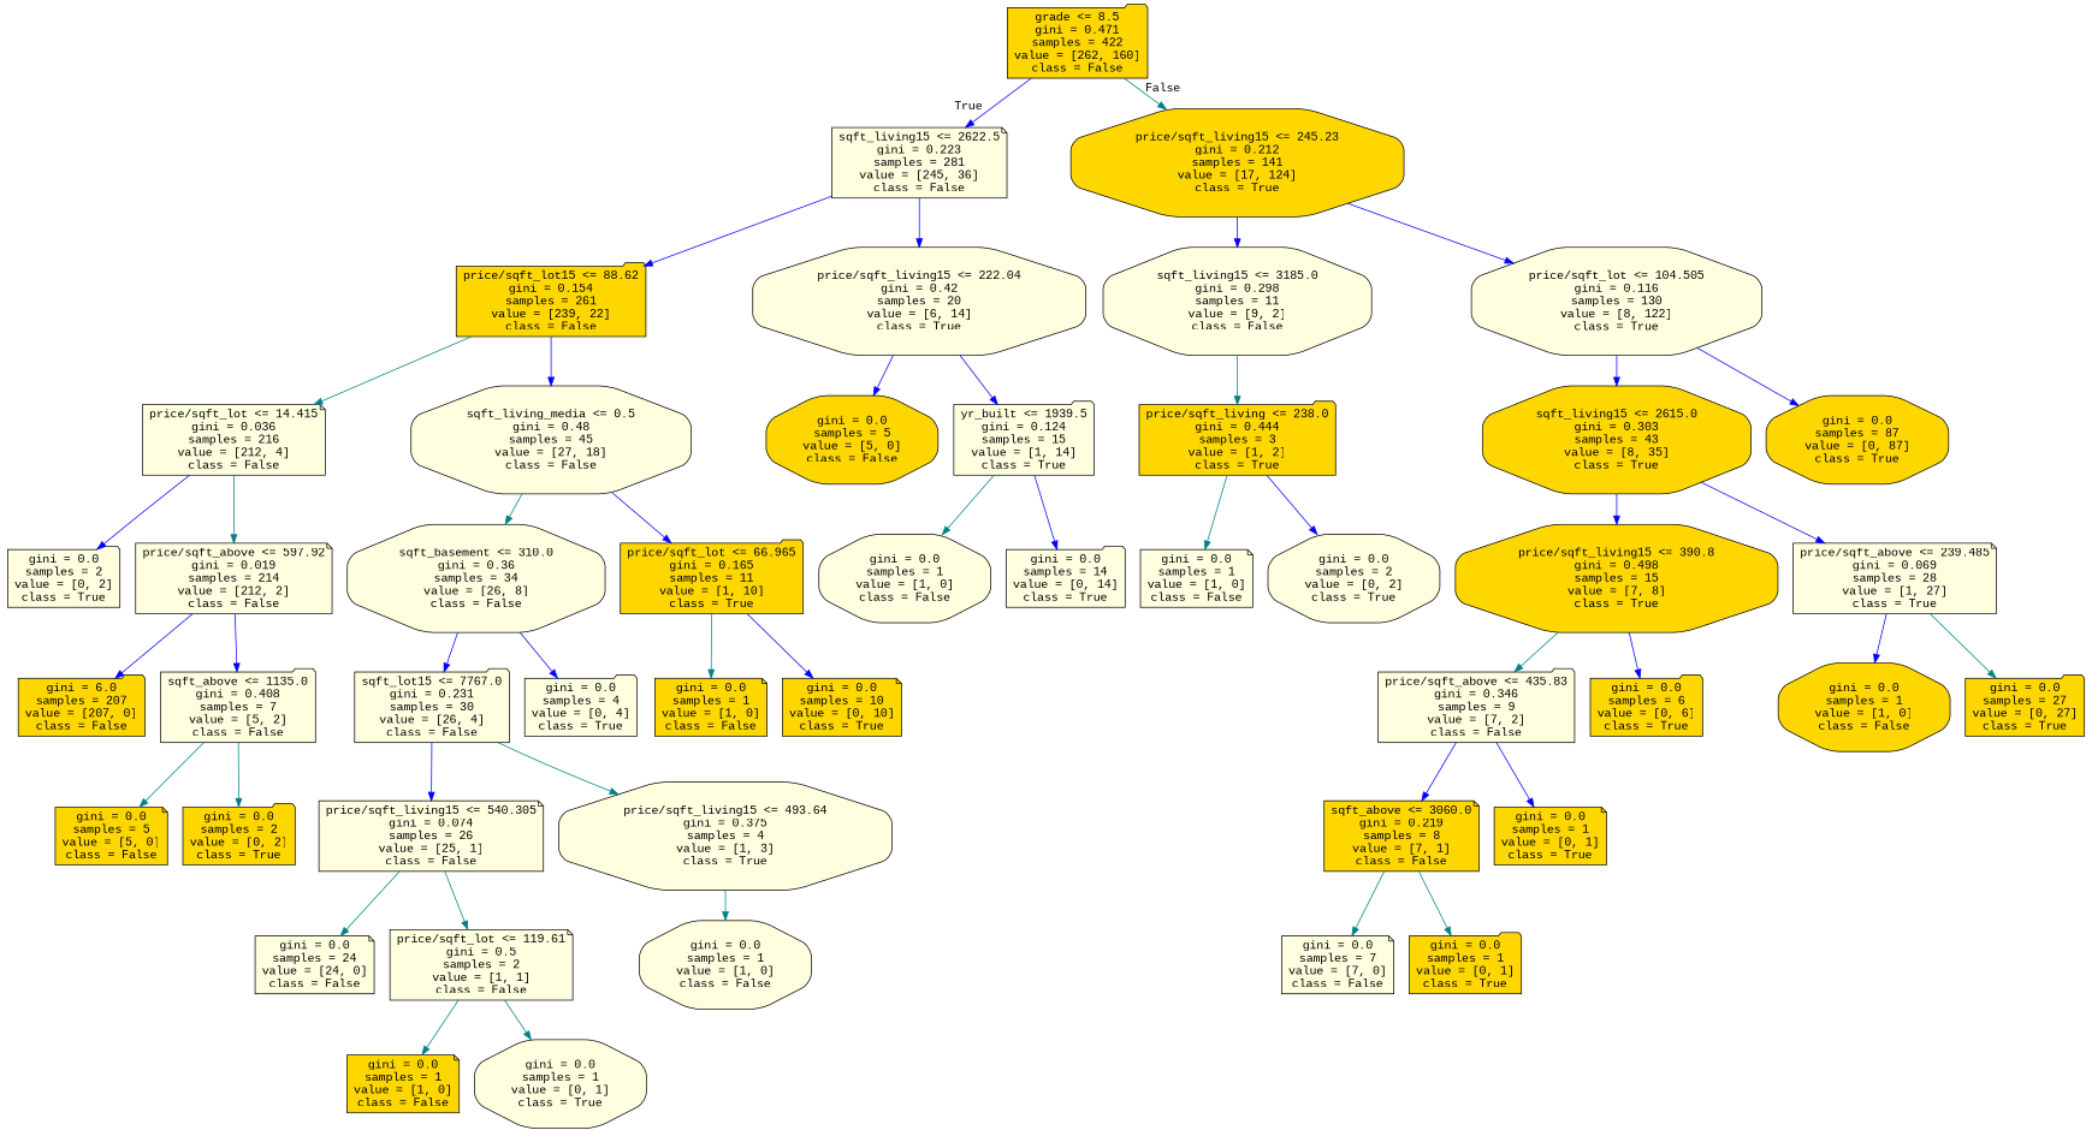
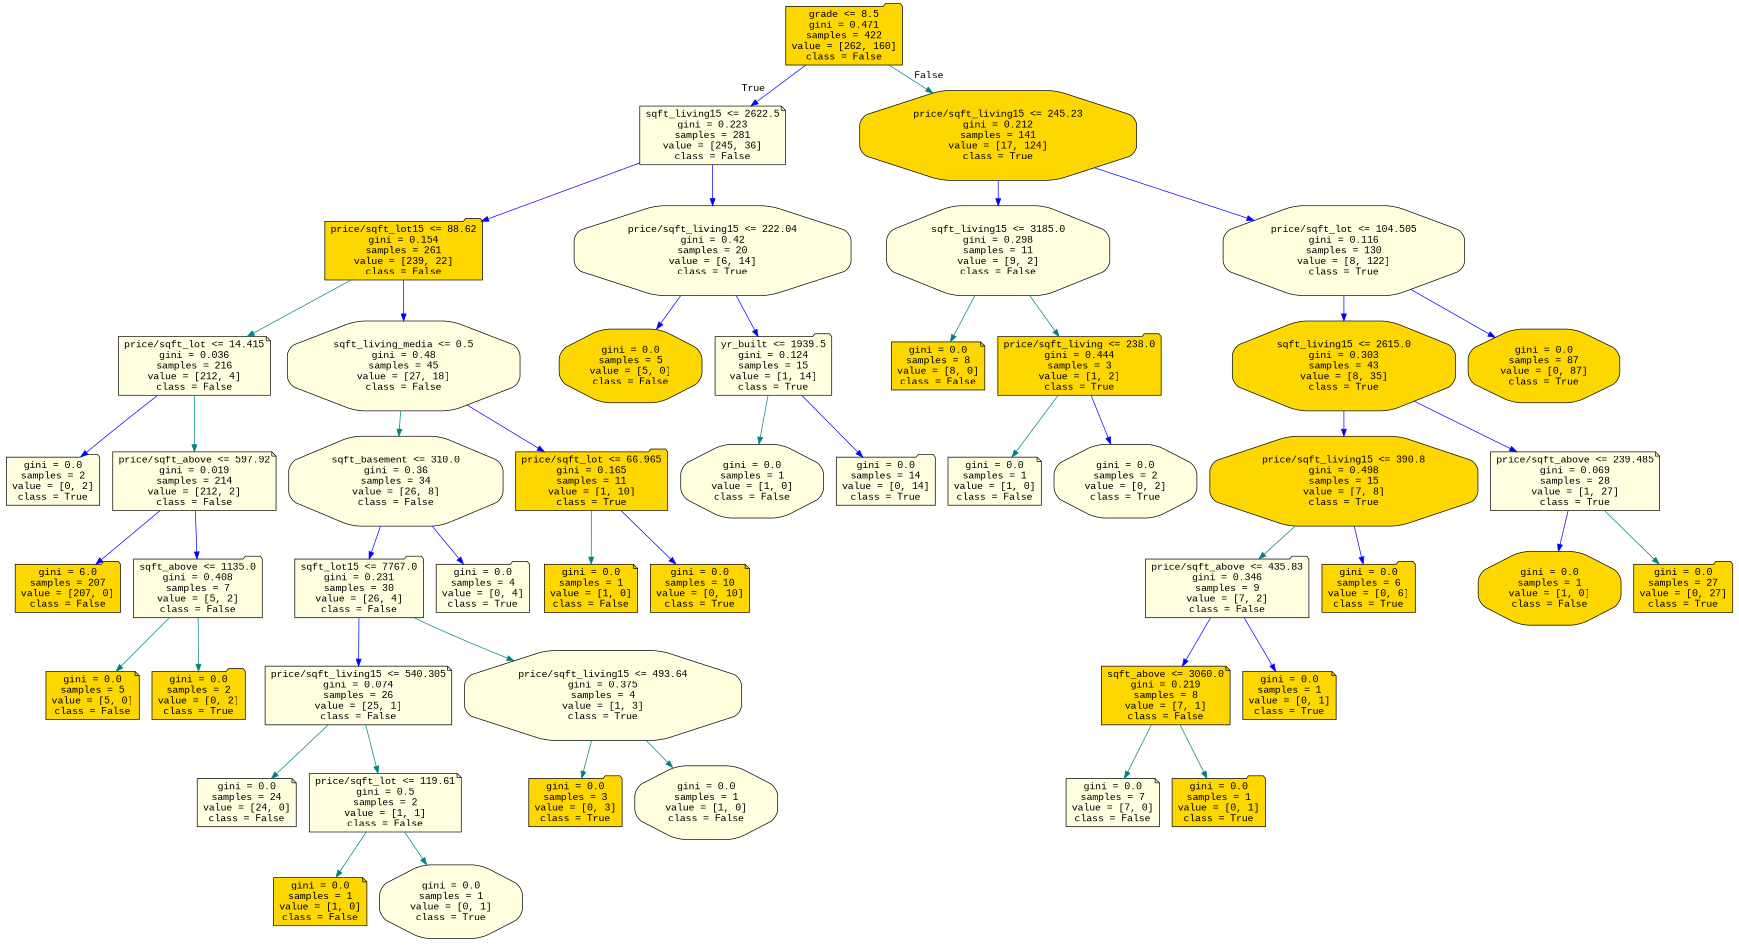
  digraph {
    fontname="Liberation Mono"
    node [color=black fillcolor=lightyellow fontname="Liberation Mono" shape=folder style="filled, rounded"]
    edge [color=blue fontname="Liberation Mono"]
    n1 [fillcolor=gold label="grade <= 8.5\ngini = 0.471\nsamples = 422\nvalue = [262, 160]\nclass = False"]
    n2 [label="sqft_living15 <= 2622.5\ngini = 0.223\nsamples = 281\nvalue = [245, 36]\nclass = False" shape=note]
    n3 [fillcolor=gold label="price/sqft_living15 <= 245.23\ngini = 0.212\nsamples = 141\nvalue = [17, 124]\nclass = True" shape=octagon]
    n4 [fillcolor=gold label="price/sqft_lot15 <= 88.62\ngini = 0.154\nsamples = 261\nvalue = [239, 22]\nclass = False"]
    n5 [label="price/sqft_living15 <= 222.04\ngini = 0.42\nsamples = 20\nvalue = [6, 14]\nclass = True" shape=octagon]
    n6 [label="sqft_living15 <= 3185.0\ngini = 0.298\nsamples = 11\nvalue = [9, 2]\nclass = False" shape=octagon]
    n7 [label="price/sqft_lot <= 104.505\ngini = 0.116\nsamples = 130\nvalue = [8, 122]\nclass = True" shape=octagon]
    n8 [label="price/sqft_lot <= 14.415\ngini = 0.036\nsamples = 216\nvalue = [212, 4]\nclass = False" shape=note]
    n9 [label="sqft_living_media <= 0.5\ngini = 0.48\nsamples = 45\nvalue = [27, 18]\nclass = False" shape=octagon]
    n10 [fillcolor=gold label="gini = 0.0\nsamples = 5\nvalue = [5, 0]\nclass = False" shape=octagon]
    n11 [label="yr_built <= 1939.5\ngini = 0.124\nsamples = 15\nvalue = [1, 14]\nclass = True"]
    n12 [label="gini = 0.0\nsamples = 2\nvalue = [0, 2]\nclass = True"]
    n13 [label="price/sqft_above <= 597.92\ngini = 0.019\nsamples = 214\nvalue = [212, 2]\nclass = False" shape=note]
    n14 [label="sqft_basement <= 310.0\ngini = 0.36\nsamples = 34\nvalue = [26, 8]\nclass = False" shape=octagon]
    n15 [fillcolor=gold label="price/sqft_lot <= 66.965\ngini = 0.165\nsamples = 11\nvalue = [1, 10]\nclass = True"]
    n16 [fillcolor=gold label="gini = 6.0\nsamples = 207\nvalue = [207, 0]\nclass = False"]
    n17 [label="sqft_above <= 1135.0\ngini = 0.408\nsamples = 7\nvalue = [5, 2]\nclass = False"]
    n18 [fillcolor=gold label="gini = 0.0\nsamples = 5\nvalue = [5, 0]\nclass = False" shape=note]
    n19 [fillcolor=gold label="gini = 0.0\nsamples = 2\nvalue = [0, 2]\nclass = True"]
    n20 [label="sqft_lot15 <= 7767.0\ngini = 0.231\nsamples = 30\nvalue = [26, 4]\nclass = False"]
    n21 [label="gini = 0.0\nsamples = 4\nvalue = [0, 4]\nclass = True"]
    n22 [fillcolor=gold label="gini = 0.0\nsamples = 1\nvalue = [1, 0]\nclass = False" shape=note]
    n23 [fillcolor=gold label="gini = 0.0\nsamples = 10\nvalue = [0, 10]\nclass = True" shape=note]
    n24 [label="price/sqft_living15 <= 540.305\ngini = 0.074\nsamples = 26\nvalue = [25, 1]\nclass = False" shape=note]
    n25 [label="price/sqft_living15 <= 493.64\ngini = 0.375\nsamples = 4\nvalue = [1, 3]\nclass = True" shape=octagon]
    n26 [label="gini = 0.0\nsamples = 24\nvalue = [24, 0]\nclass = False" shape=note]
    n27 [label="price/sqft_lot <= 119.61\ngini = 0.5\nsamples = 2\nvalue = [1, 1]\nclass = False" shape=note]
+   n28 [fillcolor=gold label="gini = 0.0\nsamples = 3\nvalue = [0, 3]\nclass = True"]
    n29 [label="gini = 0.0\nsamples = 1\nvalue = [1, 0]\nclass = False" shape=octagon]
    n30 [fillcolor=gold label="gini = 0.0\nsamples = 1\nvalue = [1, 0]\nclass = False" shape=note]
    n31 [label="gini = 0.0\nsamples = 1\nvalue = [0, 1]\nclass = True" shape=octagon]
    n32 [label="gini = 0.0\nsamples = 1\nvalue = [1, 0]\nclass = False" shape=octagon]
    n33 [label="gini = 0.0\nsamples = 14\nvalue = [0, 14]\nclass = True"]
+   n34 [fillcolor=gold label="gini = 0.0\nsamples = 8\nvalue = [8, 0]\nclass = False" shape=note]
    n35 [fillcolor=gold label="price/sqft_living <= 238.0\ngini = 0.444\nsamples = 3\nvalue = [1, 2]\nclass = True"]
    n36 [fillcolor=gold label="sqft_living15 <= 2615.0\ngini = 0.303\nsamples = 43\nvalue = [8, 35]\nclass = True" shape=octagon]
    n37 [fillcolor=gold label="gini = 0.0\nsamples = 87\nvalue = [0, 87]\nclass = True" shape=octagon]
    n38 [label="gini = 0.0\nsamples = 1\nvalue = [1, 0]\nclass = False" shape=note]
    n39 [label="gini = 0.0\nsamples = 2\nvalue = [0, 2]\nclass = True" shape=octagon]
    n40 [fillcolor=gold label="price/sqft_living15 <= 390.8\ngini = 0.498\nsamples = 15\nvalue = [7, 8]\nclass = True" shape=octagon]
    n41 [label="price/sqft_above <= 239.485\ngini = 0.069\nsamples = 28\nvalue = [1, 27]\nclass = True" shape=note]
    n42 [label="price/sqft_above <= 435.83\ngini = 0.346\nsamples = 9\nvalue = [7, 2]\nclass = False"]
    n43 [fillcolor=gold label="gini = 0.0\nsamples = 6\nvalue = [0, 6]\nclass = True"]
    n44 [fillcolor=gold label="gini = 0.0\nsamples = 1\nvalue = [1, 0]\nclass = False" shape=octagon]
    n45 [fillcolor=gold label="gini = 0.0\nsamples = 27\nvalue = [0, 27]\nclass = True"]
    n46 [fillcolor=gold label="sqft_above <= 3060.0\ngini = 0.219\nsamples = 8\nvalue = [7, 1]\nclass = False" shape=note]
    n47 [fillcolor=gold label="gini = 0.0\nsamples = 1\nvalue = [0, 1]\nclass = True" shape=note]
    n48 [label="gini = 0.0\nsamples = 7\nvalue = [7, 0]\nclass = False" shape=note]
    n49 [fillcolor=gold label="gini = 0.0\nsamples = 1\nvalue = [0, 1]\nclass = True"]
    n1 -> n2 [headlabel=True labelangle=45 labeldistance=2.5]
    n1 -> n3 [color=teal headlabel=False labelangle=-45 labeldistance=2.5]
    n2 -> n4
    n2 -> n5
    n3 -> n6
    n3 -> n7
    n4 -> n8 [color=teal]
    n4 -> n9
    n5 -> n10
    n5 -> n11
+   n6 -> n34 [color=teal]
    n6 -> n35 [color=teal]
    n7 -> n36
    n7 -> n37
    n8 -> n12
    n8 -> n13 [color=teal]
    n9 -> n14 [color=teal]
    n9 -> n15
    n11 -> n32 [color=teal]
    n11 -> n33
    n13 -> n16
    n13 -> n17
    n14 -> n20
    n14 -> n21
    n15 -> n22 [color=teal]
    n15 -> n23
    n17 -> n18 [color=teal]
    n17 -> n19 [color=teal]
    n20 -> n24
    n20 -> n25 [color=teal]
    n24 -> n26 [color=teal]
    n24 -> n27 [color=teal]
+   n25 -> n28 [color=teal]
    n25 -> n29 [color=teal]
    n27 -> n30 [color=teal]
    n27 -> n31 [color=teal]
    n35 -> n38 [color=teal]
    n35 -> n39
    n36 -> n40
    n36 -> n41
    n40 -> n42 [color=teal]
    n40 -> n43
    n41 -> n44
    n41 -> n45 [color=teal]
    n42 -> n46
    n42 -> n47
    n46 -> n48 [color=teal]
    n46 -> n49 [color=teal]
  }
